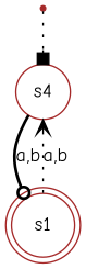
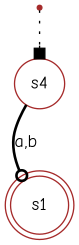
  digraph {
    fontname="Comic Neue"
    rankdir=TB
    node [color=brown fontname="Comic Neue"]
    edge [fontname="Comic Neue" style=dotted]
    start [shape=point]
    n2 [label=s4 shape=circle]
    s1 [shape=doublecircle]
    start -> n2 [arrowhead=box]
    n2 -> s1 [arrowhead=odot label="a,b" style=bold]
-   s1 -> n2 [arrowhead=vee label="a,b"]
  }
